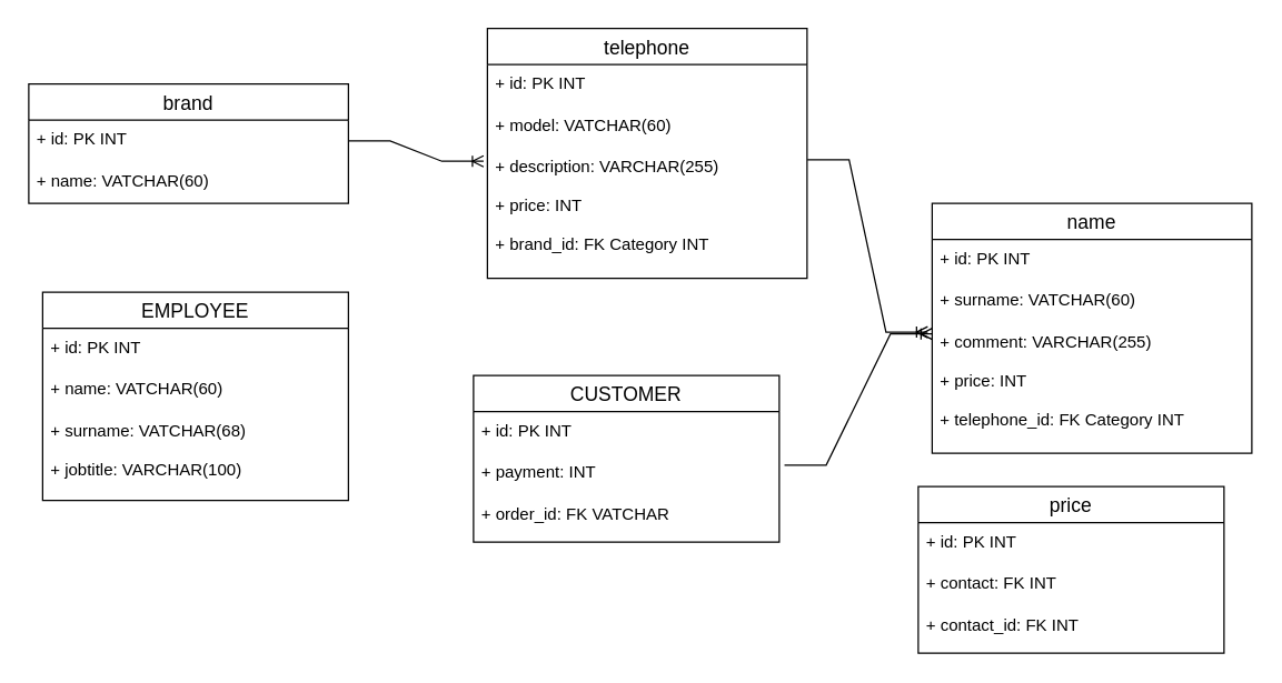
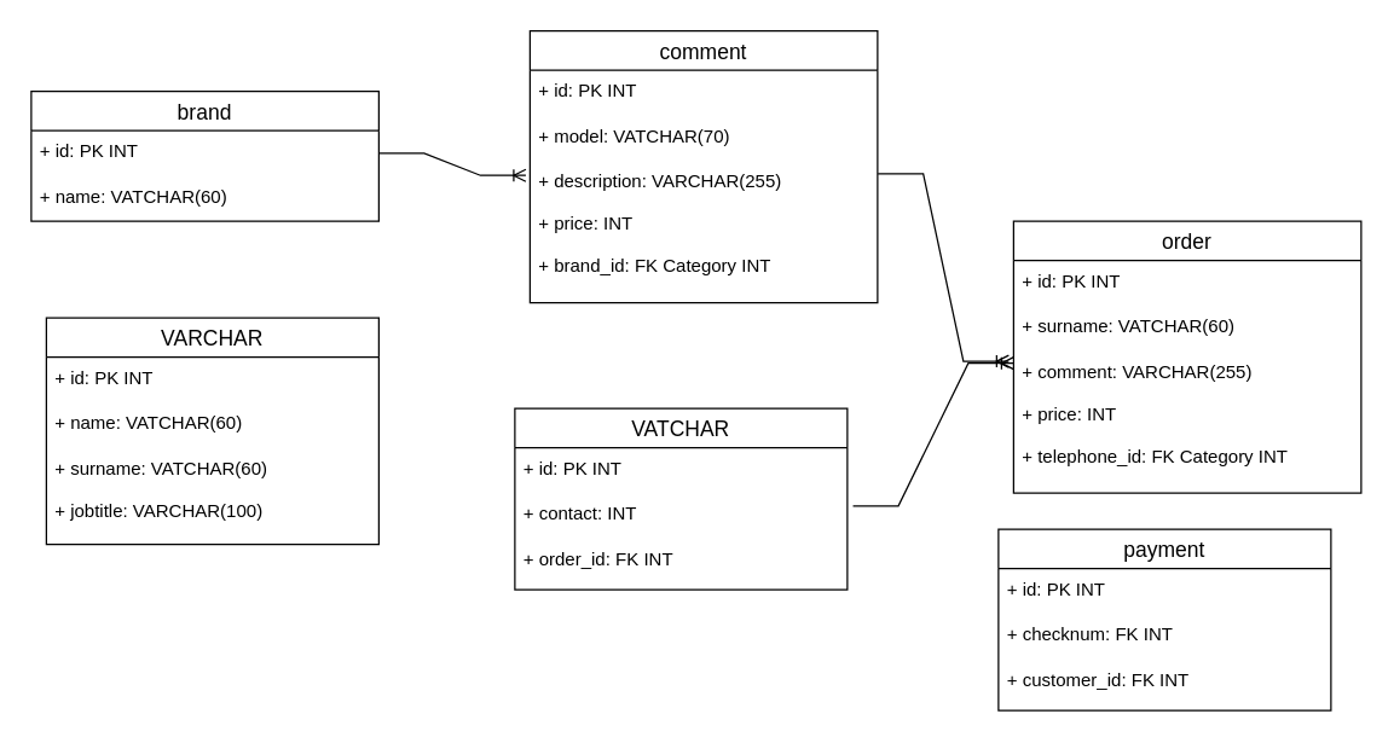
  <mxCell id="0" />
  <mxCell id="1" parent="0" />
- <mxCell id="2" value="telephone" style="swimlane;fontStyle=0;childLayout=stackLayout;horizontal=1;startSize=26;horizontalStack=0;resizeParent=1;resizeParentMax=0;resizeLast=0;collapsible=1;marginBottom=0;align=center;fontSize=14;" vertex="1" parent="1"><mxGeometry x="350" y="20" width="230" height="180" as="geometry" /></mxCell>
+ <mxCell id="2" value="comment" style="swimlane;fontStyle=0;childLayout=stackLayout;horizontal=1;startSize=26;horizontalStack=0;resizeParent=1;resizeParentMax=0;resizeLast=0;collapsible=1;marginBottom=0;align=center;fontSize=14;" vertex="1" parent="1"><mxGeometry x="350" y="20" width="230" height="180" as="geometry" /></mxCell>
  <mxCell id="3" value="+ id: PK INT" style="text;strokeColor=none;fillColor=none;spacingLeft=4;spacingRight=4;overflow=hidden;rotatable=0;points=[[0,0.5],[1,0.5]];portConstraint=eastwest;fontSize=12;" vertex="1" parent="2"><mxGeometry y="26" width="230" height="30" as="geometry" /></mxCell>
- <mxCell id="4" value="+ model: VATCHAR(60)" style="text;strokeColor=none;fillColor=none;spacingLeft=4;spacingRight=4;overflow=hidden;rotatable=0;points=[[0,0.5],[1,0.5]];portConstraint=eastwest;fontSize=12;" vertex="1" parent="2"><mxGeometry y="56" width="230" height="30" as="geometry" /></mxCell>
+ <mxCell id="4" value="+ model: VATCHAR(70)" style="text;strokeColor=none;fillColor=none;spacingLeft=4;spacingRight=4;overflow=hidden;rotatable=0;points=[[0,0.5],[1,0.5]];portConstraint=eastwest;fontSize=12;" vertex="1" parent="2"><mxGeometry y="56" width="230" height="30" as="geometry" /></mxCell>
  <mxCell id="5" value="+ description: VARCHAR(255)&#10;&#10;+ price: INT&#10;&#10;+ brand_id: FK Category INT" style="text;strokeColor=none;fillColor=none;spacingLeft=4;spacingRight=4;overflow=hidden;rotatable=0;points=[[0,0.5],[1,0.5]];portConstraint=eastwest;fontSize=12;" vertex="1" parent="2"><mxGeometry y="86" width="230" height="94" as="geometry" /></mxCell>
  <mxCell id="6" value="brand" style="swimlane;fontStyle=0;childLayout=stackLayout;horizontal=1;startSize=26;horizontalStack=0;resizeParent=1;resizeParentMax=0;resizeLast=0;collapsible=1;marginBottom=0;align=center;fontSize=14;" vertex="1" parent="1"><mxGeometry x="20" y="60" width="230" height="86" as="geometry" /></mxCell>
  <mxCell id="7" value="+ id: PK INT" style="text;strokeColor=none;fillColor=none;spacingLeft=4;spacingRight=4;overflow=hidden;rotatable=0;points=[[0,0.5],[1,0.5]];portConstraint=eastwest;fontSize=12;" vertex="1" parent="6"><mxGeometry y="26" width="230" height="30" as="geometry" /></mxCell>
  <mxCell id="8" value="+ name: VATCHAR(60)" style="text;strokeColor=none;fillColor=none;spacingLeft=4;spacingRight=4;overflow=hidden;rotatable=0;points=[[0,0.5],[1,0.5]];portConstraint=eastwest;fontSize=12;" vertex="1" parent="6"><mxGeometry y="56" width="230" height="30" as="geometry" /></mxCell>
  <mxCell id="9" value="" style="edgeStyle=entityRelationEdgeStyle;fontSize=12;html=1;endArrow=ERoneToMany;rounded=0;entryX=-0.012;entryY=0.103;entryDx=0;entryDy=0;entryPerimeter=0;exitX=1;exitY=0.5;exitDx=0;exitDy=0;" edge="1" parent="1" source="7" target="5"><mxGeometry width="100" height="100" relative="1" as="geometry"><mxPoint x="220" y="150" as="sourcePoint" /><mxPoint x="320" y="50" as="targetPoint" /></mxGeometry></mxCell>
- <mxCell id="10" value="EMPLOYEE" style="swimlane;fontStyle=0;childLayout=stackLayout;horizontal=1;startSize=26;horizontalStack=0;resizeParent=1;resizeParentMax=0;resizeLast=0;collapsible=1;marginBottom=0;align=center;fontSize=14;" vertex="1" parent="1"><mxGeometry x="30" y="210" width="220" height="150" as="geometry" /></mxCell>
+ <mxCell id="10" value="VARCHAR" style="swimlane;fontStyle=0;childLayout=stackLayout;horizontal=1;startSize=26;horizontalStack=0;resizeParent=1;resizeParentMax=0;resizeLast=0;collapsible=1;marginBottom=0;align=center;fontSize=14;" vertex="1" parent="1"><mxGeometry x="30" y="210" width="220" height="150" as="geometry" /></mxCell>
  <mxCell id="11" value="+ id: PK INT" style="text;strokeColor=none;fillColor=none;spacingLeft=4;spacingRight=4;overflow=hidden;rotatable=0;points=[[0,0.5],[1,0.5]];portConstraint=eastwest;fontSize=12;" vertex="1" parent="10"><mxGeometry y="26" width="220" height="30" as="geometry" /></mxCell>
  <mxCell id="12" value="+ name: VATCHAR(60)" style="text;strokeColor=none;fillColor=none;spacingLeft=4;spacingRight=4;overflow=hidden;rotatable=0;points=[[0,0.5],[1,0.5]];portConstraint=eastwest;fontSize=12;" vertex="1" parent="10"><mxGeometry y="56" width="220" height="30" as="geometry" /></mxCell>
- <mxCell id="13" value="+ surname: VATCHAR(68)&#10;&#10;+ jobtitle: VARCHAR(100)" style="text;strokeColor=none;fillColor=none;spacingLeft=4;spacingRight=4;overflow=hidden;rotatable=0;points=[[0,0.5],[1,0.5]];portConstraint=eastwest;fontSize=12;" vertex="1" parent="10"><mxGeometry y="86" width="220" height="64" as="geometry" /></mxCell>
- <mxCell id="14" value="CUSTOMER" style="swimlane;fontStyle=0;childLayout=stackLayout;horizontal=1;startSize=26;horizontalStack=0;resizeParent=1;resizeParentMax=0;resizeLast=0;collapsible=1;marginBottom=0;align=center;fontSize=14;" vertex="1" parent="1"><mxGeometry x="340" y="270" width="220" height="120" as="geometry" /></mxCell>
+ <mxCell id="13" value="+ surname: VATCHAR(60)&#10;&#10;+ jobtitle: VARCHAR(100)" style="text;strokeColor=none;fillColor=none;spacingLeft=4;spacingRight=4;overflow=hidden;rotatable=0;points=[[0,0.5],[1,0.5]];portConstraint=eastwest;fontSize=12;" vertex="1" parent="10"><mxGeometry y="86" width="220" height="64" as="geometry" /></mxCell>
+ <mxCell id="14" value="VATCHAR" style="swimlane;fontStyle=0;childLayout=stackLayout;horizontal=1;startSize=26;horizontalStack=0;resizeParent=1;resizeParentMax=0;resizeLast=0;collapsible=1;marginBottom=0;align=center;fontSize=14;" vertex="1" parent="1"><mxGeometry x="340" y="270" width="220" height="120" as="geometry" /></mxCell>
  <mxCell id="15" value="+ id: PK INT" style="text;strokeColor=none;fillColor=none;spacingLeft=4;spacingRight=4;overflow=hidden;rotatable=0;points=[[0,0.5],[1,0.5]];portConstraint=eastwest;fontSize=12;" vertex="1" parent="14"><mxGeometry y="26" width="220" height="30" as="geometry" /></mxCell>
- <mxCell id="16" value="+ payment: INT" style="text;strokeColor=none;fillColor=none;spacingLeft=4;spacingRight=4;overflow=hidden;rotatable=0;points=[[0,0.5],[1,0.5]];portConstraint=eastwest;fontSize=12;" vertex="1" parent="14"><mxGeometry y="56" width="220" height="30" as="geometry" /></mxCell>
- <mxCell id="17" value="+ order_id: FK VATCHAR" style="text;strokeColor=none;fillColor=none;spacingLeft=4;spacingRight=4;overflow=hidden;rotatable=0;points=[[0,0.5],[1,0.5]];portConstraint=eastwest;fontSize=12;" vertex="1" parent="14"><mxGeometry y="86" width="220" height="34" as="geometry" /></mxCell>
- <mxCell id="18" value="name" style="swimlane;fontStyle=0;childLayout=stackLayout;horizontal=1;startSize=26;horizontalStack=0;resizeParent=1;resizeParentMax=0;resizeLast=0;collapsible=1;marginBottom=0;align=center;fontSize=14;" vertex="1" parent="1"><mxGeometry x="670" y="146" width="230" height="180" as="geometry" /></mxCell>
+ <mxCell id="16" value="+ contact: INT" style="text;strokeColor=none;fillColor=none;spacingLeft=4;spacingRight=4;overflow=hidden;rotatable=0;points=[[0,0.5],[1,0.5]];portConstraint=eastwest;fontSize=12;" vertex="1" parent="14"><mxGeometry y="56" width="220" height="30" as="geometry" /></mxCell>
+ <mxCell id="17" value="+ order_id: FK INT" style="text;strokeColor=none;fillColor=none;spacingLeft=4;spacingRight=4;overflow=hidden;rotatable=0;points=[[0,0.5],[1,0.5]];portConstraint=eastwest;fontSize=12;" vertex="1" parent="14"><mxGeometry y="86" width="220" height="34" as="geometry" /></mxCell>
+ <mxCell id="18" value="order" style="swimlane;fontStyle=0;childLayout=stackLayout;horizontal=1;startSize=26;horizontalStack=0;resizeParent=1;resizeParentMax=0;resizeLast=0;collapsible=1;marginBottom=0;align=center;fontSize=14;" vertex="1" parent="1"><mxGeometry x="670" y="146" width="230" height="180" as="geometry" /></mxCell>
  <mxCell id="19" value="+ id: PK INT" style="text;strokeColor=none;fillColor=none;spacingLeft=4;spacingRight=4;overflow=hidden;rotatable=0;points=[[0,0.5],[1,0.5]];portConstraint=eastwest;fontSize=12;" vertex="1" parent="18"><mxGeometry y="26" width="230" height="30" as="geometry" /></mxCell>
  <mxCell id="20" value="+ surname: VATCHAR(60)" style="text;strokeColor=none;fillColor=none;spacingLeft=4;spacingRight=4;overflow=hidden;rotatable=0;points=[[0,0.5],[1,0.5]];portConstraint=eastwest;fontSize=12;" vertex="1" parent="18"><mxGeometry y="56" width="230" height="30" as="geometry" /></mxCell>
  <mxCell id="21" value="+ comment: VARCHAR(255)&#10;&#10;+ price: INT&#10;&#10;+ telephone_id: FK Category INT" style="text;strokeColor=none;fillColor=none;spacingLeft=4;spacingRight=4;overflow=hidden;rotatable=0;points=[[0,0.5],[1,0.5]];portConstraint=eastwest;fontSize=12;" vertex="1" parent="18"><mxGeometry y="86" width="230" height="94" as="geometry" /></mxCell>
  <mxCell id="22" value="" style="edgeStyle=entityRelationEdgeStyle;fontSize=12;html=1;endArrow=ERoneToMany;rounded=0;exitX=1.001;exitY=0.091;exitDx=0;exitDy=0;exitPerimeter=0;entryX=-0.014;entryY=0.072;entryDx=0;entryDy=0;entryPerimeter=0;" edge="1" parent="1" source="5" target="21"><mxGeometry width="100" height="100" relative="1" as="geometry"><mxPoint x="370" y="180" as="sourcePoint" /><mxPoint x="470" y="80" as="targetPoint" /></mxGeometry></mxCell>
- <mxCell id="23" value="price" style="swimlane;fontStyle=0;childLayout=stackLayout;horizontal=1;startSize=26;horizontalStack=0;resizeParent=1;resizeParentMax=0;resizeLast=0;collapsible=1;marginBottom=0;align=center;fontSize=14;" vertex="1" parent="1"><mxGeometry x="660" y="350" width="220" height="120" as="geometry" /></mxCell>
+ <mxCell id="23" value="payment" style="swimlane;fontStyle=0;childLayout=stackLayout;horizontal=1;startSize=26;horizontalStack=0;resizeParent=1;resizeParentMax=0;resizeLast=0;collapsible=1;marginBottom=0;align=center;fontSize=14;" vertex="1" parent="1"><mxGeometry x="660" y="350" width="220" height="120" as="geometry" /></mxCell>
  <mxCell id="24" value="+ id: PK INT" style="text;strokeColor=none;fillColor=none;spacingLeft=4;spacingRight=4;overflow=hidden;rotatable=0;points=[[0,0.5],[1,0.5]];portConstraint=eastwest;fontSize=12;" vertex="1" parent="23"><mxGeometry y="26" width="220" height="30" as="geometry" /></mxCell>
- <mxCell id="25" value="+ contact: FK INT" style="text;strokeColor=none;fillColor=none;spacingLeft=4;spacingRight=4;overflow=hidden;rotatable=0;points=[[0,0.5],[1,0.5]];portConstraint=eastwest;fontSize=12;" vertex="1" parent="23"><mxGeometry y="56" width="220" height="30" as="geometry" /></mxCell>
- <mxCell id="26" value="+ contact_id: FK INT" style="text;strokeColor=none;fillColor=none;spacingLeft=4;spacingRight=4;overflow=hidden;rotatable=0;points=[[0,0.5],[1,0.5]];portConstraint=eastwest;fontSize=12;" vertex="1" parent="23"><mxGeometry y="86" width="220" height="34" as="geometry" /></mxCell>
+ <mxCell id="25" value="+ checknum: FK INT" style="text;strokeColor=none;fillColor=none;spacingLeft=4;spacingRight=4;overflow=hidden;rotatable=0;points=[[0,0.5],[1,0.5]];portConstraint=eastwest;fontSize=12;" vertex="1" parent="23"><mxGeometry y="56" width="220" height="30" as="geometry" /></mxCell>
+ <mxCell id="26" value="+ customer_id: FK INT" style="text;strokeColor=none;fillColor=none;spacingLeft=4;spacingRight=4;overflow=hidden;rotatable=0;points=[[0,0.5],[1,0.5]];portConstraint=eastwest;fontSize=12;" vertex="1" parent="23"><mxGeometry y="86" width="220" height="34" as="geometry" /></mxCell>
  <mxCell id="27" value="" style="edgeStyle=entityRelationEdgeStyle;fontSize=12;html=1;endArrow=ERoneToMany;rounded=0;exitX=1.017;exitY=0.284;exitDx=0;exitDy=0;exitPerimeter=0;" edge="1" parent="1" source="16"><mxGeometry width="100" height="100" relative="1" as="geometry"><mxPoint x="560" y="530" as="sourcePoint" /><mxPoint x="670" y="240" as="targetPoint" /></mxGeometry></mxCell>
